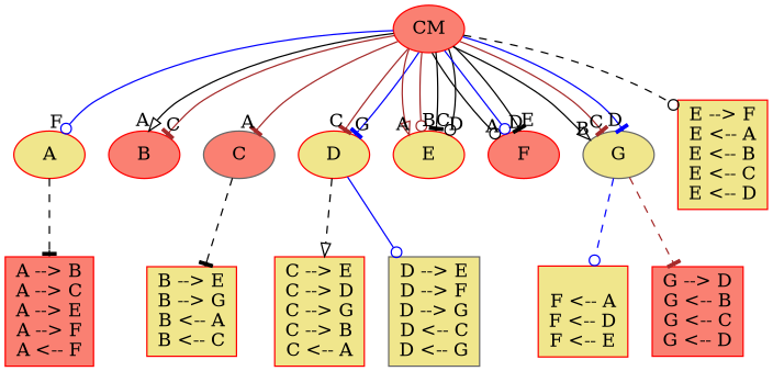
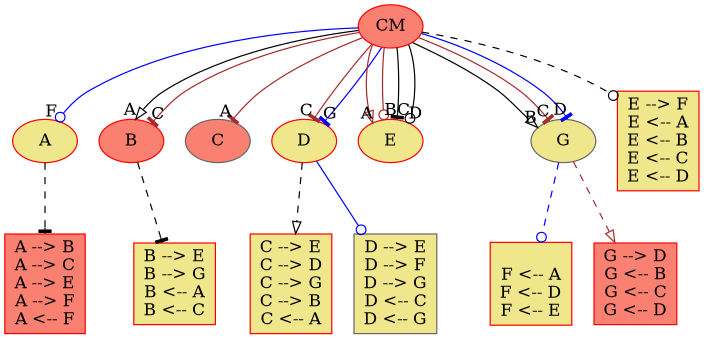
  digraph {
    node [color=red fillcolor=khaki style=filled]
    edge [arrowhead=tee color=black]
    CM [fillcolor=salmon]
    A
    B [fillcolor=salmon]
    C [color=gray40 fillcolor=salmon]
    D
    E
-   F [fillcolor=salmon]
    G [color=gray40]
    n9 [label="E --> F\nE <-- A\nE <-- B\nE <-- C\nE <-- D" shape=box]
    n10 [fillcolor=salmon label="A --> B\nA --> C\nA --> E\nA --> F\nA <-- F" shape=box]
    n11 [label="B --> E\nB --> G\nB <-- A\nB <-- C" shape=box]
    n12 [label="C --> E\nC --> D\nC --> G\nC --> B\nC <-- A" shape=box]
    n13 [color=gray40 label="D --> E\nD --> F\nD --> G\nD <-- C\nD <-- G" shape=box]
    n14 [label="\nF <-- A\nF <-- D\nF <-- E" shape=box]
    n15 [fillcolor=salmon label="G --> D\nG <-- B\nG <-- C\nG <-- D" shape=box]
    CM -> A [anodesep=0.01 arrowhead=odot color=blue headlabel=F]
    CM -> B [arrowhead=onormal headlabel=A]
    CM -> B [color=brown headlabel=C]
    CM -> C [color=brown headlabel=A]
    CM -> D [color=brown headlabel=C]
    CM -> D [color=blue headlabel=G]
    CM -> E [arrowhead=onormal color=brown headlabel=A]
    CM -> E [arrowhead=odot color=brown headlabel=B]
    CM -> E [headlabel=C]
    CM -> E [arrowhead=odot headlabel=D]
-   CM -> F [arrowhead=odot headlabel=A]
-   CM -> F [arrowhead=odot color=blue headlabel=D]
-   CM -> F [headlabel=E]
    CM -> G [arrowhead=onormal headlabel=B]
    CM -> G [color=brown headlabel=C]
    CM -> G [color=blue headlabel=D]
    CM -> n9 [arrowhead=odot style=dashed]
    A -> n10 [style=dashed]
-   C -> n11 [style=dashed]
+   B -> n11 [style=dashed]
    D -> n12 [arrowhead=onormal style=dashed]
    D -> n13 [arrowhead=odot color=blue style=solid]
    G -> n14 [arrowhead=odot color=blue style=dashed]
-   G -> n15 [color=brown style=dashed]
+   G -> n15 [arrowhead=onormal color=brown style=dashed]
  }
